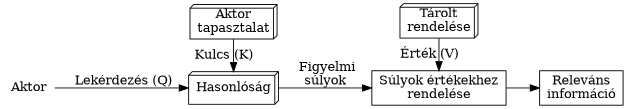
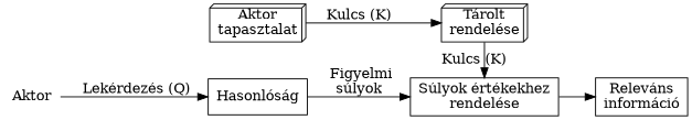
  digraph {
    rankdir=LR
    node [shape=rectangle]
-   n1 [label="Hasonlóság" shape=box3d]
+   n1 [label="Hasonlóság"]
    n2 [label="Aktor\ntapasztalat" shape=box3d]
    n3 [label="Tárolt\nrendelése" shape=box3d]
    n4 [label="Súlyok értékekhez\nrendelése"]
    n5 [label="Releváns\ninformáció"]
    n6 [label=Aktor shape=plaintext]
    subgraph sub_1 {
      rank=same
      n1
      n2
    }
    subgraph sub_2 {
      rank=same
      n3
      n4
    }
    n1 -> n4 [label=" Figyelmi\nsúlyok"]
-   n2 -> n1 [label="Kulcs (K)"]
-   n3 -> n4 [label="Érték (V)"]
+   n2 -> n3 [label="Kulcs (K)"]
+   n3 -> n4 [label="Kulcs (K)"]
    n4 -> n5
    n6 -> n1 [label=" Lekérdezés (Q)"]
  }
